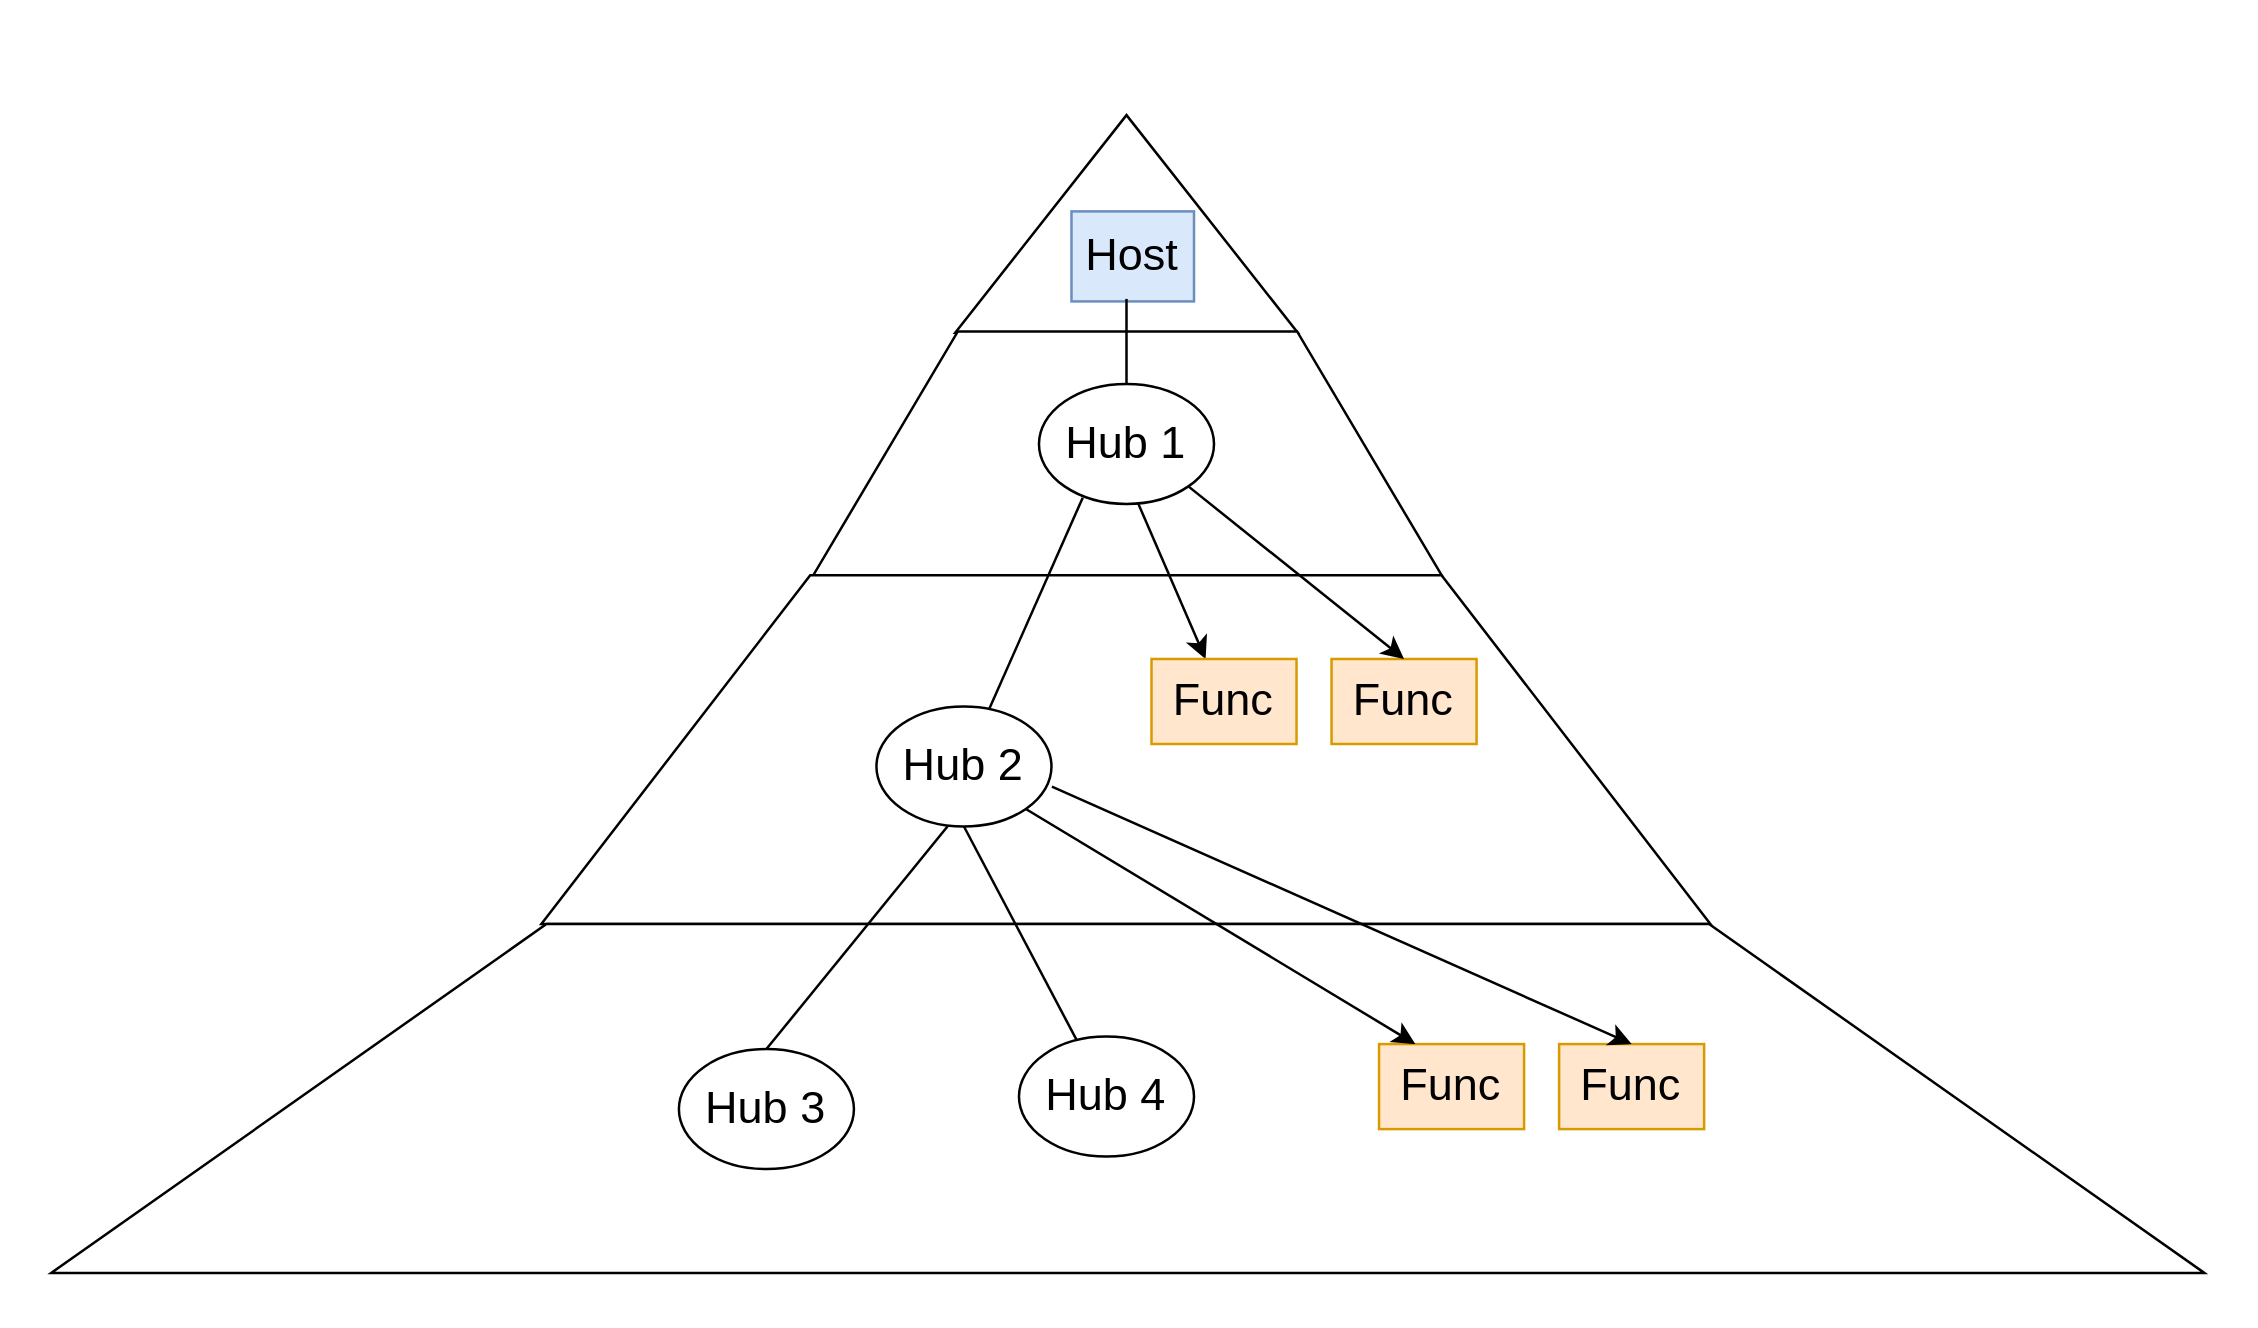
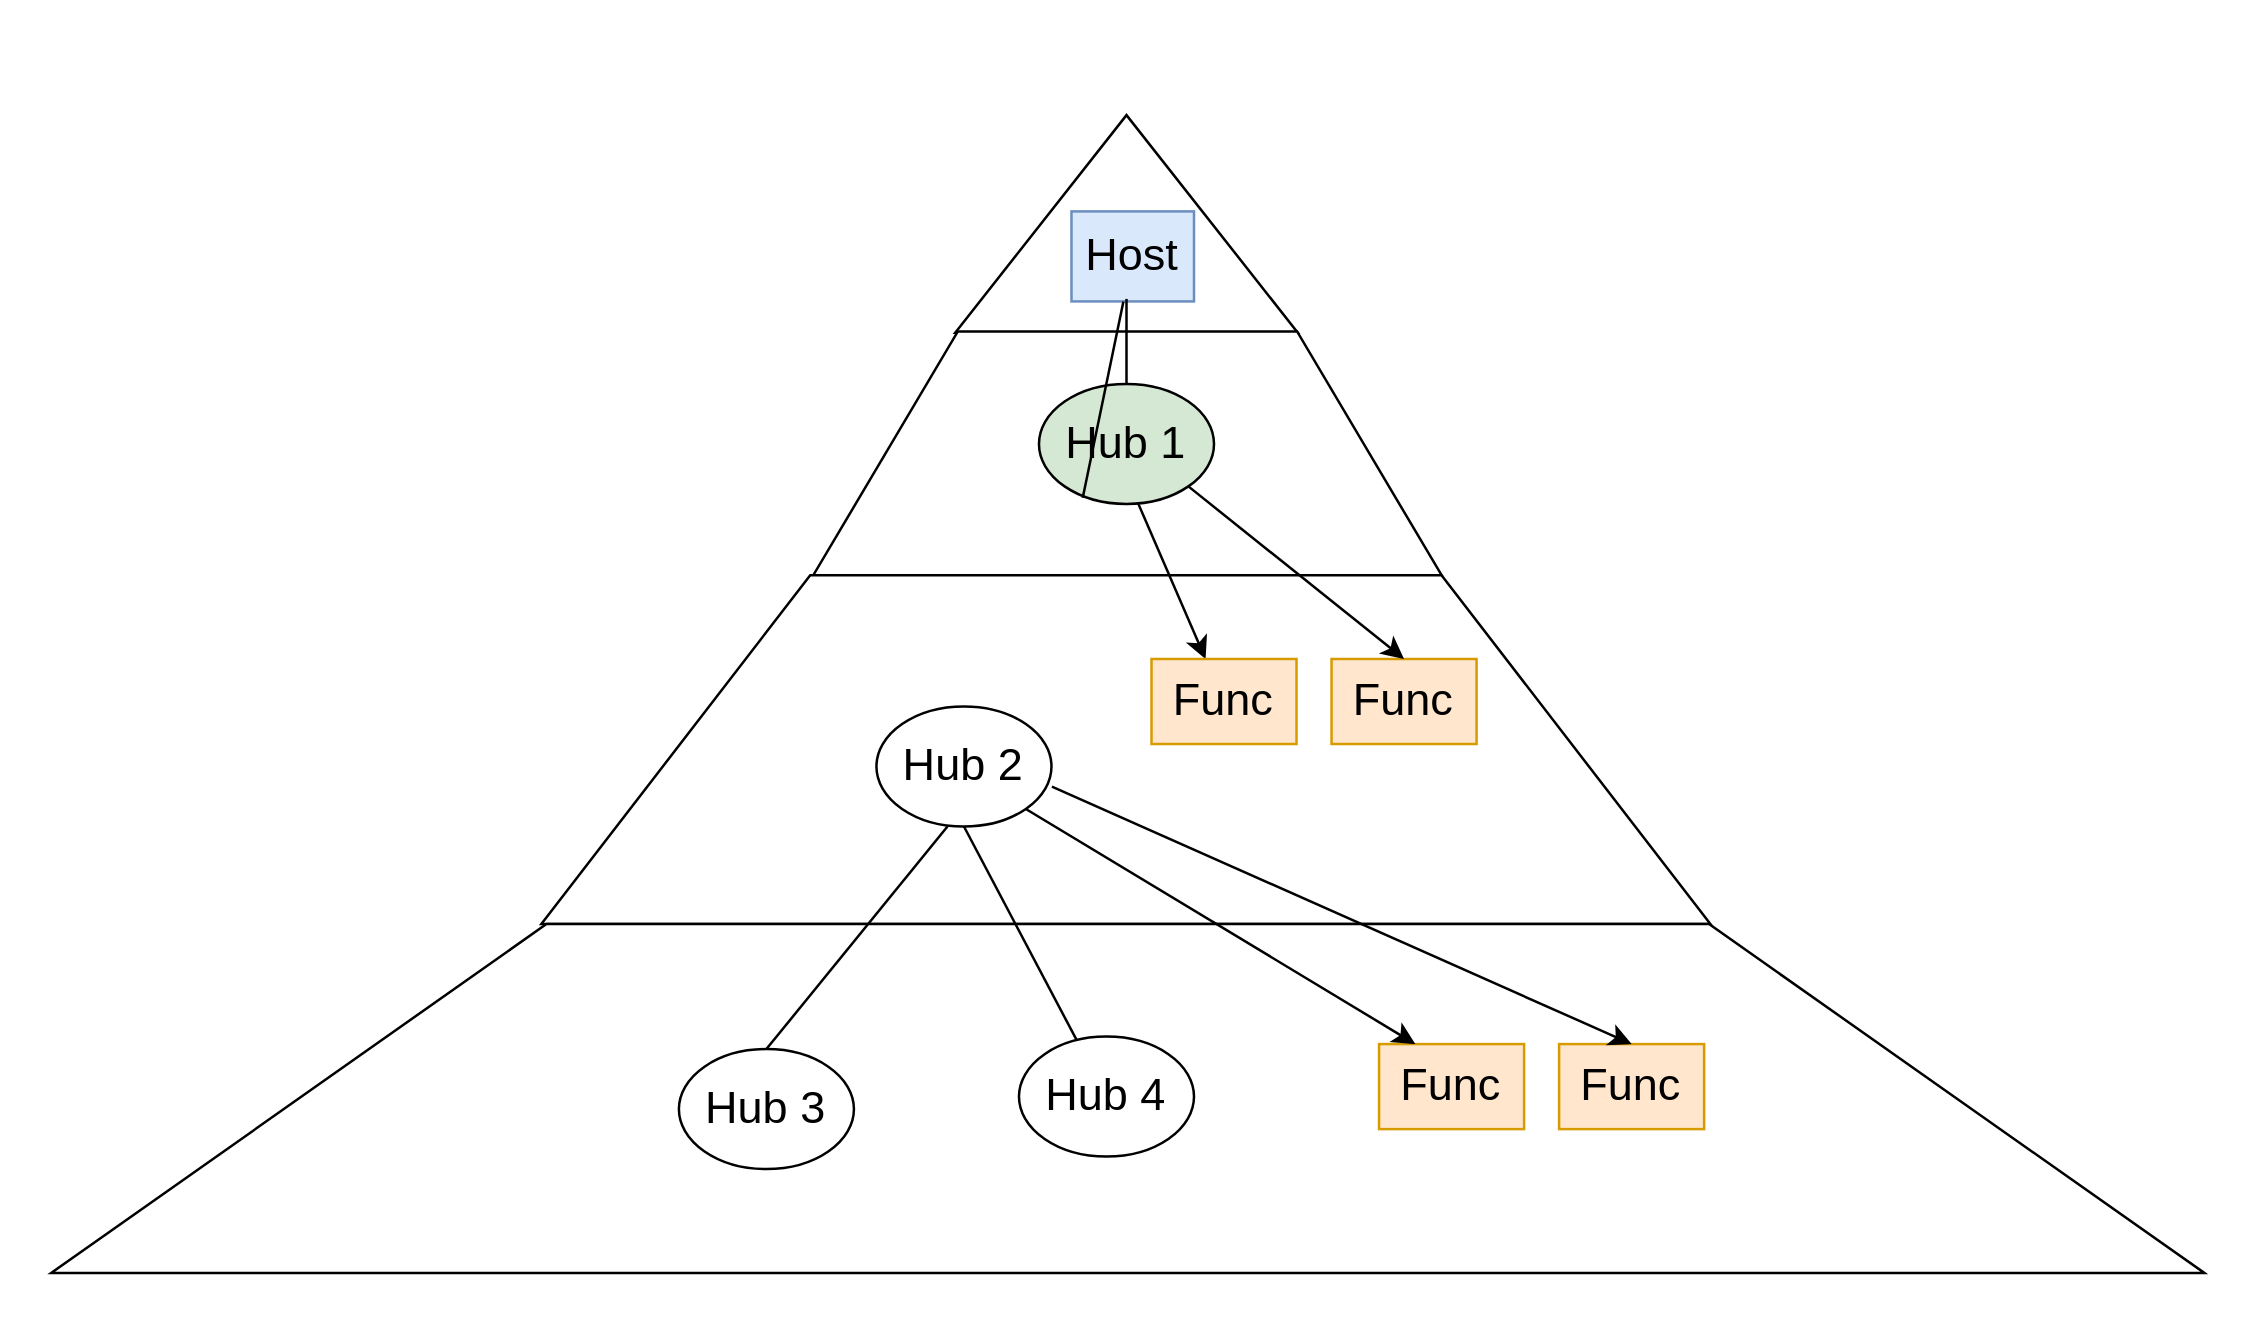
  <mxCell id="0" />
  <mxCell id="1" parent="0" />
  <mxCell id="2" value="" style="triangle;whiteSpace=wrap;html=1;rotation=-90;" vertex="1" parent="1"><mxGeometry x="406.5" y="20.5" width="87" height="137" as="geometry" /></mxCell>
  <mxCell id="3" value="" style="verticalLabelPosition=middle;verticalAlign=middle;html=1;shape=trapezoid;perimeter=trapezoidPerimeter;whiteSpace=wrap;size=0.23;arcSize=10;flipV=1;labelPosition=center;align=center;rotation=-180;" vertex="1" parent="1"><mxGeometry x="324.75" y="132" width="251.25" height="97.5" as="geometry" /></mxCell>
  <mxCell id="4" value="" style="verticalLabelPosition=middle;verticalAlign=middle;html=1;shape=trapezoid;perimeter=trapezoidPerimeter;whiteSpace=wrap;size=0.23;arcSize=10;flipV=1;labelPosition=center;align=center;rotation=-180;" vertex="1" parent="1"><mxGeometry x="216" y="229.5" width="467.5" height="139.5" as="geometry" /></mxCell>
  <mxCell id="5" value="" style="endArrow=classic;html=1;rounded=0;fontSize=18;exitX=0.486;exitY=0.687;exitDx=0;exitDy=0;exitPerimeter=0;" edge="1" parent="1" source="3" target="6"><mxGeometry width="50" height="50" relative="1" as="geometry"><mxPoint x="591" y="405" as="sourcePoint" /><mxPoint x="468" y="276" as="targetPoint" /></mxGeometry></mxCell>
  <mxCell id="6" value="Func" style="rounded=0;whiteSpace=wrap;html=1;fontSize=18;fillColor=#ffe6cc;strokeColor=#d79b00;" vertex="1" parent="1"><mxGeometry x="460" y="263" width="58" height="34" as="geometry" /></mxCell>
  <mxCell id="7" value="Func" style="rounded=0;whiteSpace=wrap;html=1;fontSize=18;fillColor=#ffe6cc;strokeColor=#d79b00;" vertex="1" parent="1"><mxGeometry x="532" y="263" width="58" height="34" as="geometry" /></mxCell>
  <mxCell id="8" value="" style="endArrow=classic;html=1;rounded=0;fontSize=18;entryX=0.5;entryY=0;entryDx=0;entryDy=0;exitX=1;exitY=1;exitDx=0;exitDy=0;" edge="1" parent="1" source="10" target="7"><mxGeometry width="50" height="50" relative="1" as="geometry"><mxPoint x="481.5" y="199" as="sourcePoint" /><mxPoint x="505.133" y="263" as="targetPoint" /></mxGeometry></mxCell>
  <mxCell id="9" value="Host" style="rounded=0;whiteSpace=wrap;html=1;fontSize=18;fillColor=#dae8fc;strokeColor=#6c8ebf;" vertex="1" parent="1"><mxGeometry x="428" y="84" width="49" height="36" as="geometry" /></mxCell>
- <mxCell id="10" value="Hub 1" style="ellipse;whiteSpace=wrap;html=1;fontSize=18;" vertex="1" parent="1"><mxGeometry x="415" y="153" width="70" height="48" as="geometry" /></mxCell>
+ <mxCell id="10" value="Hub 1" style="ellipse;whiteSpace=wrap;html=1;fontSize=18;fillColor=#d5e8d4;" vertex="1" parent="1"><mxGeometry x="415" y="153" width="70" height="48" as="geometry" /></mxCell>
  <mxCell id="11" value="Hub 2" style="ellipse;whiteSpace=wrap;html=1;fontSize=18;" vertex="1" parent="1"><mxGeometry x="350" y="282" width="70" height="48" as="geometry" /></mxCell>
  <mxCell id="12" value="" style="endArrow=none;html=1;rounded=0;fontSize=18;exitX=0.5;exitY=0;exitDx=0;exitDy=0;" edge="1" parent="1" source="10"><mxGeometry width="50" height="50" relative="1" as="geometry"><mxPoint x="404" y="170" as="sourcePoint" /><mxPoint x="450" y="119" as="targetPoint" /></mxGeometry></mxCell>
- <mxCell id="13" value="" style="endArrow=none;html=1;rounded=0;fontSize=18;exitX=0.25;exitY=0.948;exitDx=0;exitDy=0;exitPerimeter=0;" edge="1" parent="1" source="10" target="11"><mxGeometry width="50" height="50" relative="1" as="geometry"><mxPoint x="460" y="163" as="sourcePoint" /><mxPoint x="460" y="129" as="targetPoint" /></mxGeometry></mxCell>
+ <mxCell id="13" value="" style="endArrow=none;html=1;rounded=0;fontSize=18;exitX=0.25;exitY=0.948;exitDx=0;exitDy=0;exitPerimeter=0;" edge="1" parent="1" source="10" target="9"><mxGeometry width="50" height="50" relative="1" as="geometry"><mxPoint x="460" y="163" as="sourcePoint" /><mxPoint x="460" y="129" as="targetPoint" /></mxGeometry></mxCell>
  <mxCell id="14" value="" style="verticalLabelPosition=middle;verticalAlign=middle;html=1;shape=trapezoid;perimeter=trapezoidPerimeter;whiteSpace=wrap;size=0.23;arcSize=10;flipV=1;labelPosition=center;align=center;rotation=-180;" vertex="1" parent="1"><mxGeometry x="20" y="369" width="861" height="139.5" as="geometry" /></mxCell>
  <mxCell id="15" value="Hub 3" style="ellipse;whiteSpace=wrap;html=1;fontSize=18;" vertex="1" parent="1"><mxGeometry x="271" y="419" width="70" height="48" as="geometry" /></mxCell>
  <mxCell id="16" value="" style="endArrow=none;html=1;rounded=0;fontSize=18;exitX=0.25;exitY=0.948;exitDx=0;exitDy=0;exitPerimeter=0;entryX=0.5;entryY=0;entryDx=0;entryDy=0;" edge="1" parent="1" target="15"><mxGeometry width="50" height="50" relative="1" as="geometry"><mxPoint x="378.4" y="330.004" as="sourcePoint" /><mxPoint x="341.001" y="414.521" as="targetPoint" /></mxGeometry></mxCell>
  <mxCell id="17" value="Func" style="rounded=0;whiteSpace=wrap;html=1;fontSize=18;fillColor=#ffe6cc;strokeColor=#d79b00;" vertex="1" parent="1"><mxGeometry x="551" y="417" width="58" height="34" as="geometry" /></mxCell>
  <mxCell id="18" value="Func" style="rounded=0;whiteSpace=wrap;html=1;fontSize=18;fillColor=#ffe6cc;strokeColor=#d79b00;" vertex="1" parent="1"><mxGeometry x="623" y="417" width="58" height="34" as="geometry" /></mxCell>
  <mxCell id="19" value="Hub 4" style="ellipse;whiteSpace=wrap;html=1;fontSize=18;" vertex="1" parent="1"><mxGeometry x="407" y="414" width="70" height="48" as="geometry" /></mxCell>
  <mxCell id="20" value="" style="endArrow=none;html=1;rounded=0;fontSize=18;exitX=0.5;exitY=1;exitDx=0;exitDy=0;" edge="1" parent="1" source="11" target="19"><mxGeometry width="50" height="50" relative="1" as="geometry"><mxPoint x="388.4" y="340.004" as="sourcePoint" /><mxPoint x="316" y="429" as="targetPoint" /></mxGeometry></mxCell>
  <mxCell id="21" value="" style="endArrow=classic;html=1;rounded=0;fontSize=18;entryX=0.25;entryY=0;entryDx=0;entryDy=0;exitX=1;exitY=1;exitDx=0;exitDy=0;" edge="1" parent="1" source="11" target="17"><mxGeometry width="50" height="50" relative="1" as="geometry"><mxPoint x="463.892" y="208.982" as="sourcePoint" /><mxPoint x="491.633" y="273" as="targetPoint" /></mxGeometry></mxCell>
  <mxCell id="22" value="" style="endArrow=classic;html=1;rounded=0;fontSize=18;entryX=0.5;entryY=0;entryDx=0;entryDy=0;exitX=1;exitY=1;exitDx=0;exitDy=0;" edge="1" parent="1" target="18"><mxGeometry width="50" height="50" relative="1" as="geometry"><mxPoint x="420.178" y="313.999" as="sourcePoint" /><mxPoint x="576" y="407.98" as="targetPoint" /></mxGeometry></mxCell>
